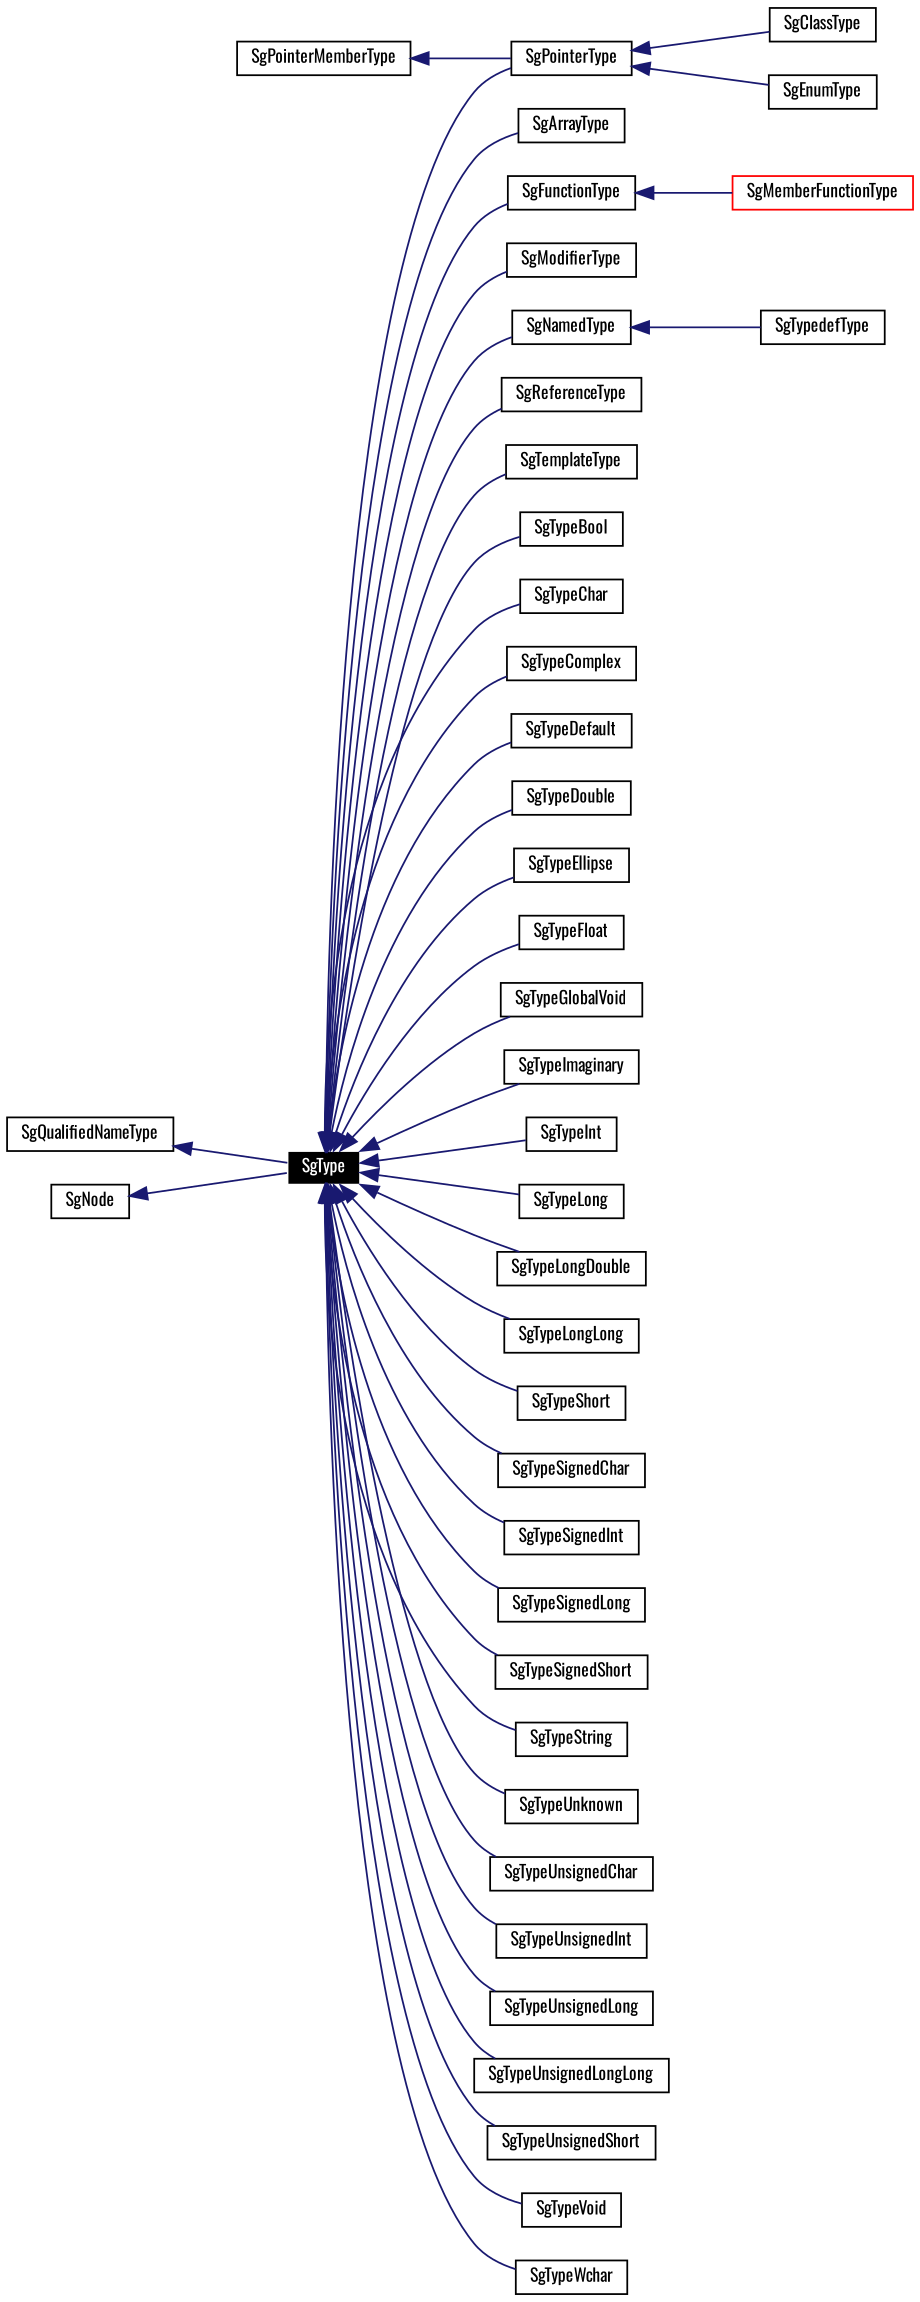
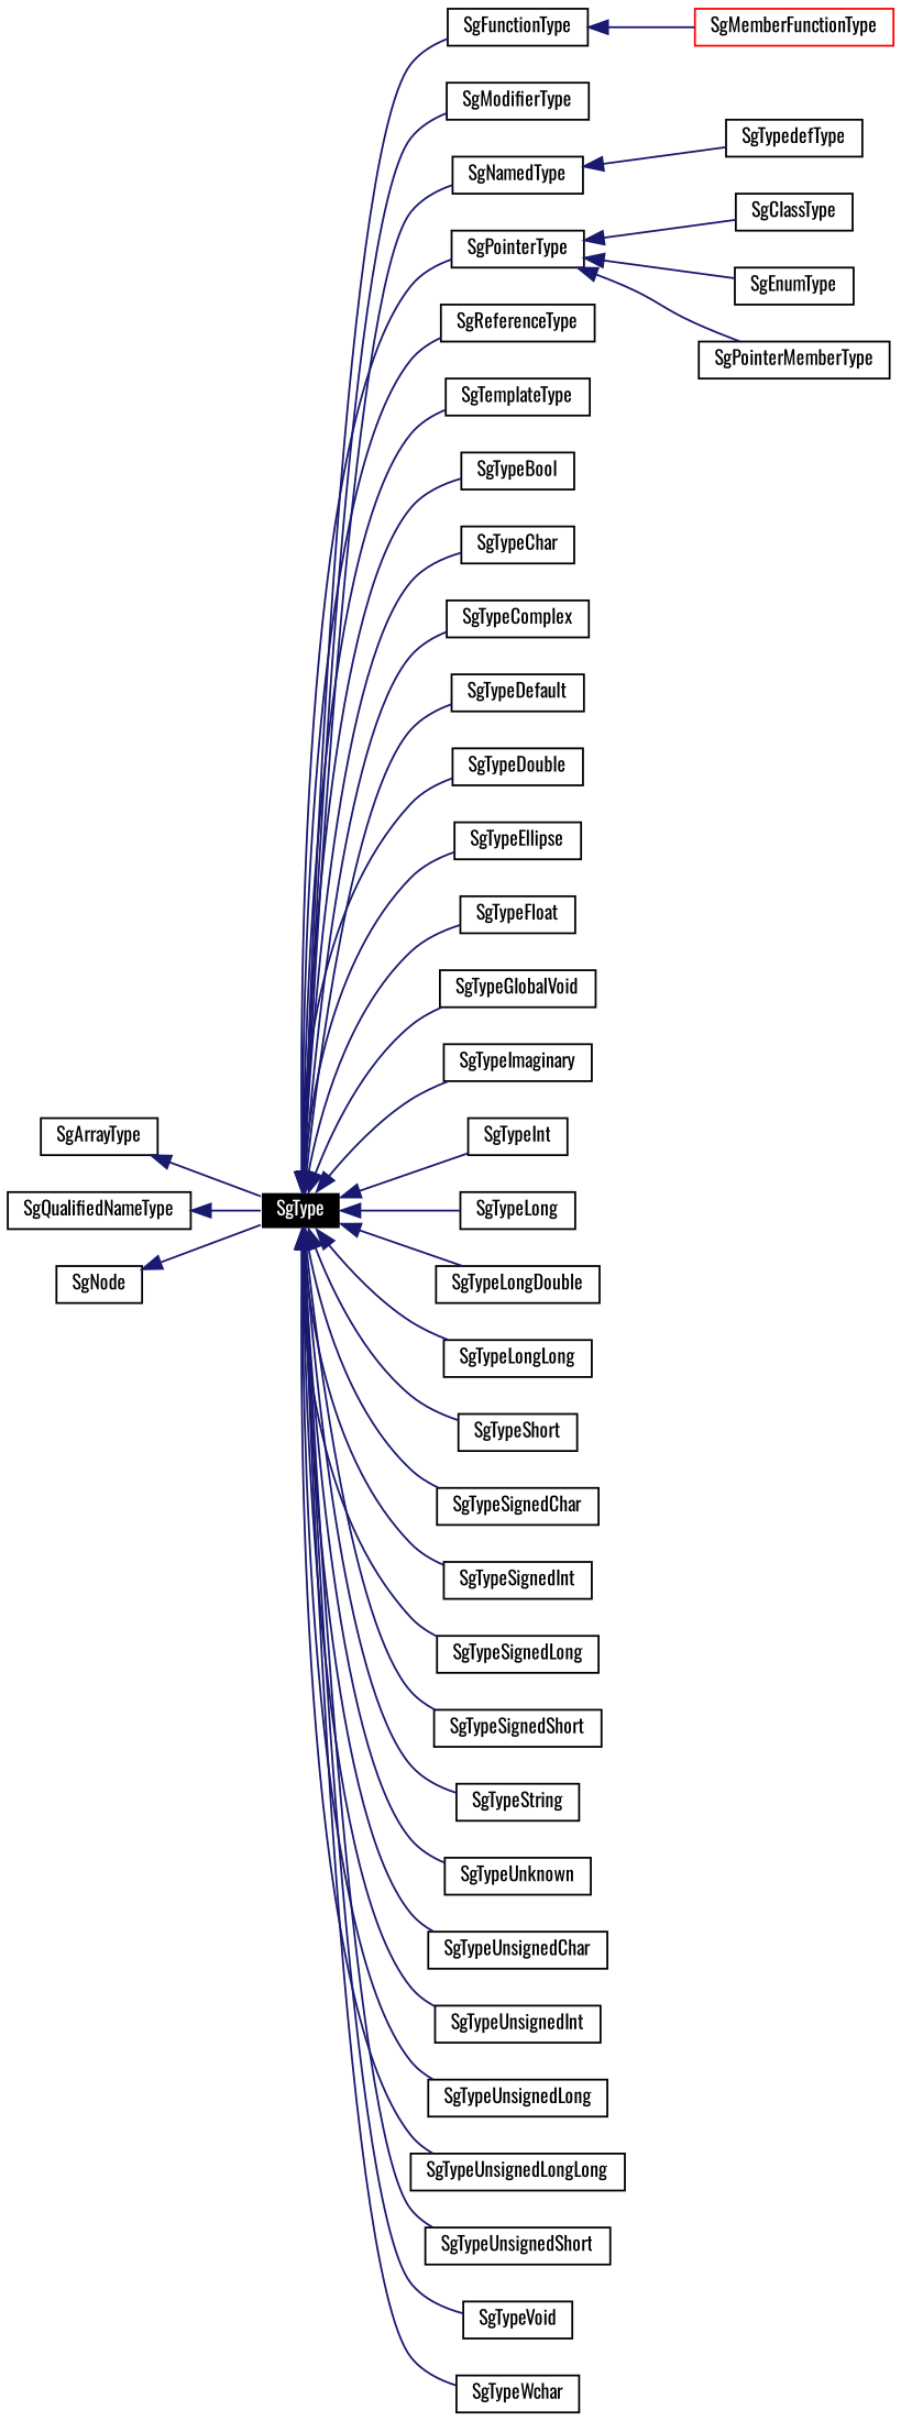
  digraph {
    fontname=Oswald
    rankdir=LR
    node [color=black fontname=Oswald fontsize=10 shape=record]
    edge [color=midnightblue dir=back fontname=Oswald fontsize=10 labelfontname=Helvetica labelfontsize=10 style=solid]
    n1 [color=white fillcolor=black fontcolor=white height=0.2 label=SgType style=filled width=0.4]
    n2 [height=0.2 label=SgArrayType width=0.4]
    n3 [height=0.2 label=SgFunctionType width=0.4]
    n4 [height=0.2 label=SgModifierType width=0.4]
    n5 [height=0.2 label=SgNamedType width=0.4]
    n6 [height=0.2 label=SgPointerType width=0.4]
    n7 [height=0.2 label=SgReferenceType width=0.4]
    n8 [height=0.2 label=SgTemplateType width=0.4]
    n9 [height=0.2 label=SgTypeBool width=0.4]
    n10 [height=0.2 label=SgTypeChar width=0.4]
    n11 [height=0.2 label=SgTypeComplex width=0.4]
    n12 [height=0.2 label=SgTypeDefault width=0.4]
    n13 [height=0.2 label=SgTypeDouble width=0.4]
    n14 [height=0.2 label=SgTypeEllipse width=0.4]
    n15 [height=0.2 label=SgTypeFloat width=0.4]
    n16 [height=0.2 label=SgTypeGlobalVoid width=0.4]
    n17 [height=0.2 label=SgTypeImaginary width=0.4]
    n18 [height=0.2 label=SgTypeInt width=0.4]
    n19 [height=0.2 label=SgTypeLong width=0.4]
    n20 [height=0.2 label=SgTypeLongDouble width=0.4]
    n21 [height=0.2 label=SgTypeLongLong width=0.4]
    n22 [height=0.2 label=SgTypeShort width=0.4]
    n23 [height=0.2 label=SgTypeSignedChar width=0.4]
    n24 [height=0.2 label=SgTypeSignedInt width=0.4]
    n25 [height=0.2 label=SgTypeSignedLong width=0.4]
    n26 [height=0.2 label=SgTypeSignedShort width=0.4]
    n27 [height=0.2 label=SgTypeString width=0.4]
    n28 [height=0.2 label=SgTypeUnknown width=0.4]
    n29 [height=0.2 label=SgTypeUnsignedChar width=0.4]
    n30 [height=0.2 label=SgTypeUnsignedInt width=0.4]
    n31 [height=0.2 label=SgTypeUnsignedLong width=0.4]
    n32 [height=0.2 label=SgTypeUnsignedLongLong width=0.4]
    n33 [height=0.2 label=SgTypeUnsignedShort width=0.4]
    n34 [height=0.2 label=SgTypeVoid width=0.4]
    n35 [height=0.2 label=SgTypeWchar width=0.4]
    n36 [color=red height=0.2 label=SgMemberFunctionType width=0.4]
    n37 [height=0.2 label=SgTypedefType width=0.4]
    n38 [height=0.2 label=SgClassType width=0.4]
    n39 [height=0.2 label=SgEnumType width=0.4]
    n40 [height=0.2 label=SgPointerMemberType width=0.4]
    n41 [height=0.2 label=SgQualifiedNameType width=0.4]
    n42 [height=0.2 label=SgNode width=0.4]
-   n1 -> n2
+   n2 -> n1
    n1 -> n3
    n1 -> n4
    n1 -> n5
    n1 -> n6
    n1 -> n7
    n1 -> n8
    n1 -> n9
    n1 -> n10
    n1 -> n11
    n1 -> n12
    n1 -> n13
    n1 -> n14
    n1 -> n15
    n1 -> n16
    n1 -> n17
    n1 -> n18
    n1 -> n19
    n1 -> n20
    n1 -> n21
    n1 -> n22
    n1 -> n23
    n1 -> n24
    n1 -> n25
    n1 -> n26
    n1 -> n27
    n1 -> n28
    n1 -> n29
    n1 -> n30
    n1 -> n31
    n1 -> n32
    n1 -> n33
    n1 -> n34
    n1 -> n35
    n3 -> n36
    n5 -> n37
    n6 -> n38
    n6 -> n39
-   n40 -> n6
+   n6 -> n40
    n41 -> n1
    n42 -> n1
  }
